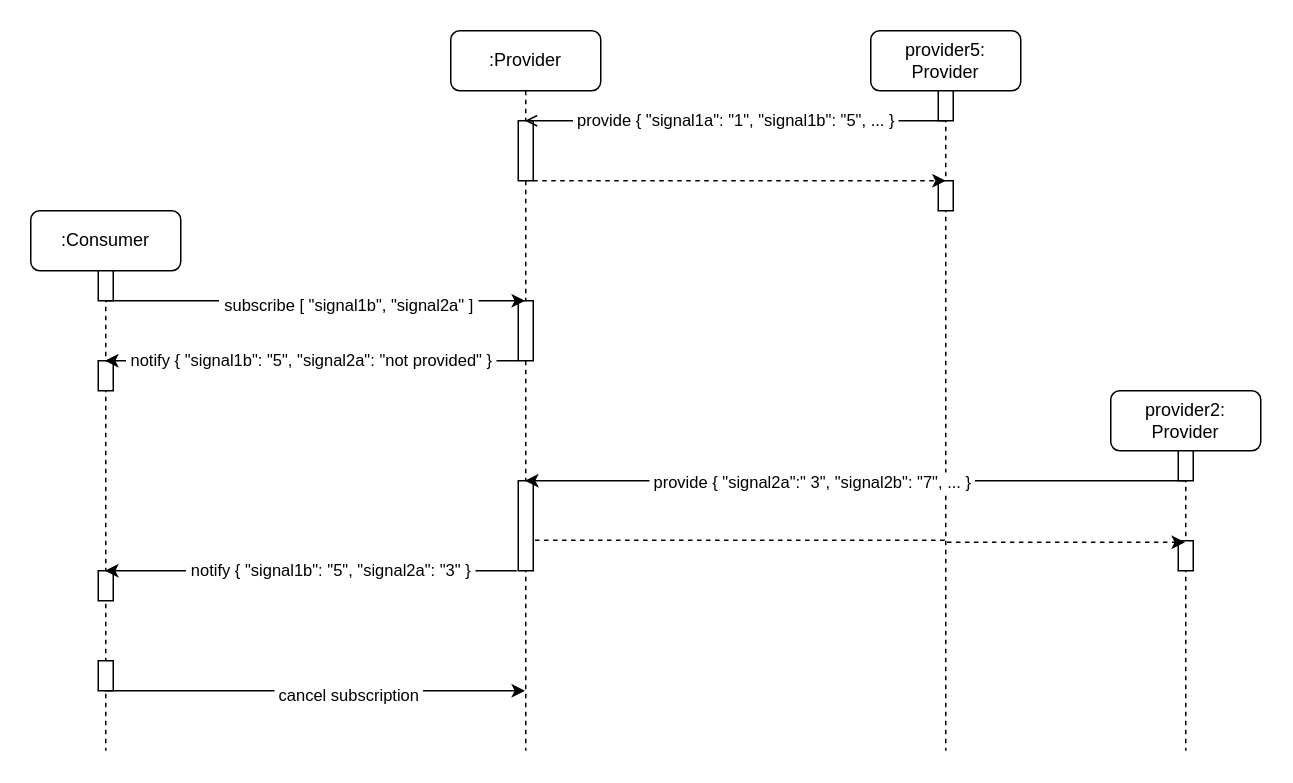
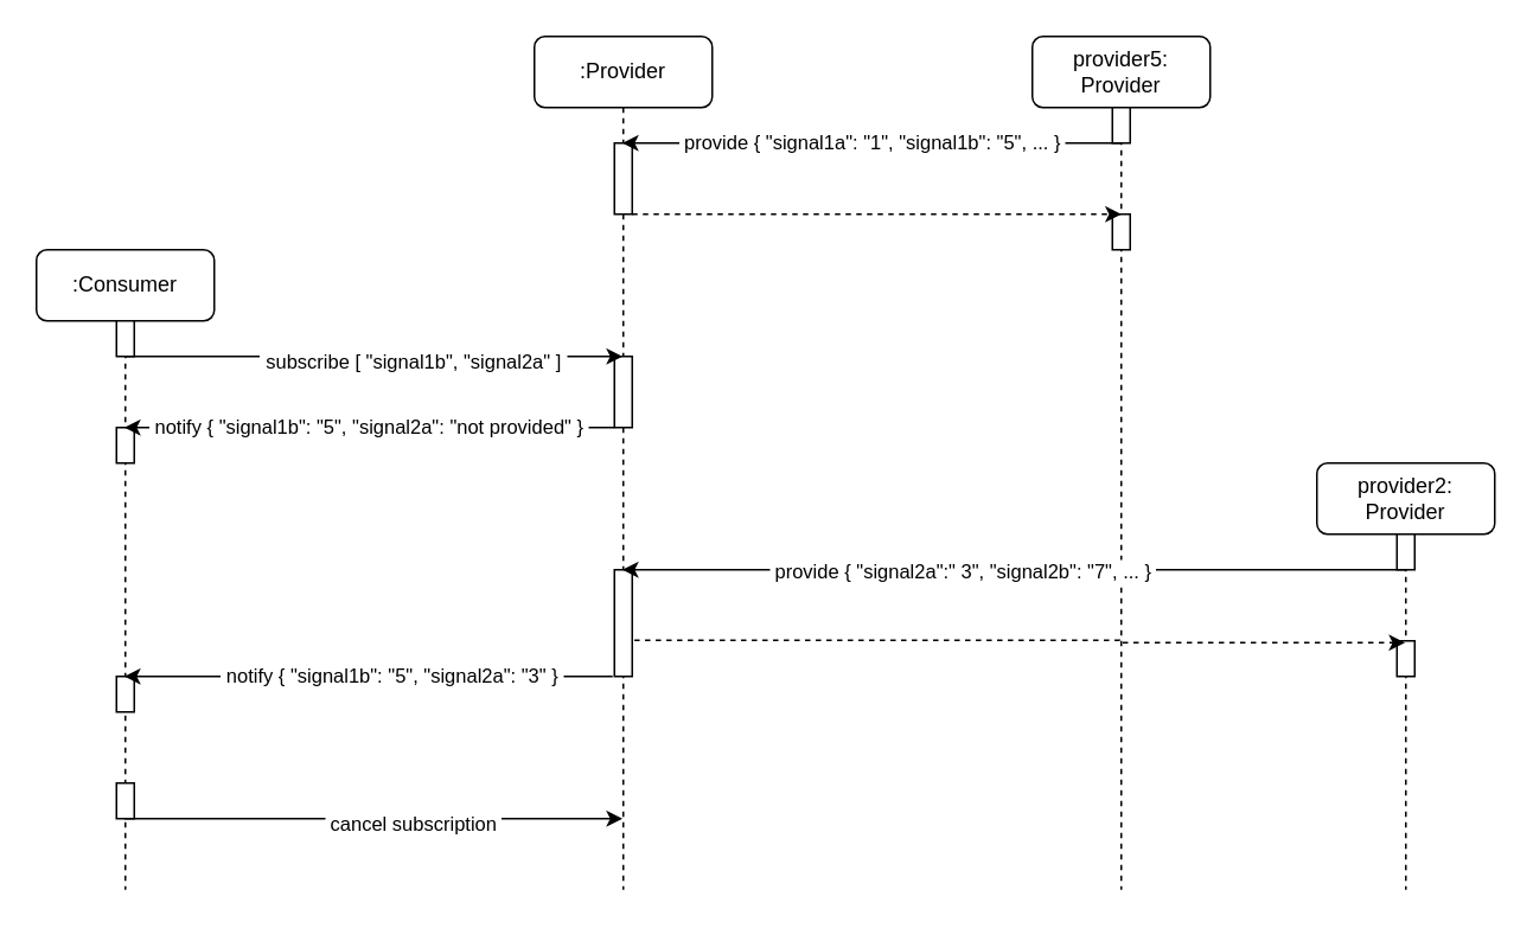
  <mxCell id="0" />
  <mxCell id="1" parent="0" />
  <mxCell id="2" value=":Provider" style="shape=umlLifeline;perimeter=lifelinePerimeter;whiteSpace=wrap;html=1;container=1;collapsible=0;recursiveResize=0;outlineConnect=0;rounded=1;" vertex="1" parent="1"><mxGeometry x="300" y="20" width="100" height="480" as="geometry" /></mxCell>
  <mxCell id="3" value="" style="html=1;points=[];perimeter=orthogonalPerimeter;" vertex="1" parent="2"><mxGeometry x="45" y="60" width="10" height="40" as="geometry" /></mxCell>
  <mxCell id="4" value="" style="html=1;points=[];perimeter=orthogonalPerimeter;" vertex="1" parent="2"><mxGeometry x="45" y="180" width="10" height="40" as="geometry" /></mxCell>
  <mxCell id="5" value="" style="html=1;points=[];perimeter=orthogonalPerimeter;" vertex="1" parent="2"><mxGeometry x="45" y="300" width="10" height="60" as="geometry" /></mxCell>
  <mxCell id="6" style="edgeStyle=orthogonalEdgeStyle;rounded=0;orthogonalLoop=1;jettySize=auto;html=1;" edge="1" parent="1"><mxGeometry relative="1" as="geometry"><mxPoint x="69.5" y="200" as="sourcePoint" /><mxPoint x="349.5" y="200" as="targetPoint" /><Array as="points"><mxPoint x="140" y="200" /><mxPoint x="140" y="200" /></Array></mxGeometry></mxCell>
  <mxCell id="7" value="&amp;nbsp;subscribe [ &quot;signal1b&quot;, &quot;signal2a&quot; ]&amp;nbsp;" style="edgeLabel;html=1;align=center;verticalAlign=middle;resizable=0;points=[];" vertex="1" connectable="0" parent="6"><mxGeometry x="0.158" y="-2" relative="1" as="geometry"><mxPoint as="offset" /></mxGeometry></mxCell>
  <mxCell id="8" value=":Consumer" style="shape=umlLifeline;perimeter=lifelinePerimeter;whiteSpace=wrap;html=1;container=1;collapsible=0;recursiveResize=0;outlineConnect=0;rounded=1;" vertex="1" parent="1"><mxGeometry x="20" y="140" width="100" height="360" as="geometry" /></mxCell>
  <mxCell id="9" value="" style="html=1;points=[];perimeter=orthogonalPerimeter;" vertex="1" parent="8"><mxGeometry x="45" y="40" width="10" height="20" as="geometry" /></mxCell>
  <mxCell id="10" value="" style="html=1;points=[];perimeter=orthogonalPerimeter;" vertex="1" parent="8"><mxGeometry x="45" y="100" width="10" height="20" as="geometry" /></mxCell>
  <mxCell id="11" value="" style="html=1;points=[];perimeter=orthogonalPerimeter;" vertex="1" parent="8"><mxGeometry x="45" y="240" width="10" height="20" as="geometry" /></mxCell>
  <mxCell id="12" value="" style="html=1;points=[];perimeter=orthogonalPerimeter;" vertex="1" parent="8"><mxGeometry x="45" y="300" width="10" height="20" as="geometry" /></mxCell>
- <mxCell id="13" value="&amp;nbsp;provide { &quot;signal1a&quot;: &quot;1&quot;, &quot;signal1b&quot;: &quot;5&quot;, ... }&amp;nbsp;" style="edgeStyle=orthogonalEdgeStyle;rounded=0;orthogonalLoop=1;jettySize=auto;html=1;endArrow=open;" edge="1" parent="1" source="14" target="2"><mxGeometry relative="1" as="geometry"><Array as="points"><mxPoint x="420" y="80" /><mxPoint x="420" y="80" /></Array></mxGeometry></mxCell>
+ <mxCell id="13" value="&amp;nbsp;provide { &quot;signal1a&quot;: &quot;1&quot;, &quot;signal1b&quot;: &quot;5&quot;, ... }&amp;nbsp;" style="edgeStyle=orthogonalEdgeStyle;rounded=0;orthogonalLoop=1;jettySize=auto;html=1;" edge="1" parent="1" source="14" target="2"><mxGeometry relative="1" as="geometry"><Array as="points"><mxPoint x="420" y="80" /><mxPoint x="420" y="80" /></Array></mxGeometry></mxCell>
  <mxCell id="14" value="provider5:&lt;br&gt;Provider" style="shape=umlLifeline;perimeter=lifelinePerimeter;whiteSpace=wrap;html=1;container=1;collapsible=0;recursiveResize=0;outlineConnect=0;rounded=1;" vertex="1" parent="1"><mxGeometry x="580" y="20" width="100" height="480" as="geometry" /></mxCell>
  <mxCell id="15" value="" style="html=1;points=[];perimeter=orthogonalPerimeter;" vertex="1" parent="14"><mxGeometry x="45" y="40" width="10" height="20" as="geometry" /></mxCell>
  <mxCell id="16" value="" style="html=1;points=[];perimeter=orthogonalPerimeter;" vertex="1" parent="14"><mxGeometry x="45" y="100" width="10" height="20" as="geometry" /></mxCell>
  <mxCell id="17" style="edgeStyle=orthogonalEdgeStyle;rounded=0;orthogonalLoop=1;jettySize=auto;html=1;" edge="1" parent="1" source="19"><mxGeometry relative="1" as="geometry"><mxPoint x="349.5" y="320" as="targetPoint" /><Array as="points"><mxPoint x="430" y="320" /><mxPoint x="430" y="320" /></Array></mxGeometry></mxCell>
  <mxCell id="18" value="&amp;nbsp;provide { &quot;signal2a&quot;:&quot; 3&quot;, &quot;signal2b&quot;: &quot;7&quot;, ... }&amp;nbsp;" style="edgeLabel;html=1;align=center;verticalAlign=middle;resizable=0;points=[];" vertex="1" connectable="0" parent="17"><mxGeometry x="0.134" relative="1" as="geometry"><mxPoint as="offset" /></mxGeometry></mxCell>
  <mxCell id="19" value="provider2:&lt;br&gt;Provider" style="shape=umlLifeline;perimeter=lifelinePerimeter;whiteSpace=wrap;html=1;container=1;collapsible=0;recursiveResize=0;outlineConnect=0;rounded=1;" vertex="1" parent="1"><mxGeometry x="740" y="260" width="100" height="240" as="geometry" /></mxCell>
  <mxCell id="20" value="" style="html=1;points=[];perimeter=orthogonalPerimeter;" vertex="1" parent="19"><mxGeometry x="45" y="40" width="10" height="20" as="geometry" /></mxCell>
  <mxCell id="21" value="" style="html=1;points=[];perimeter=orthogonalPerimeter;" vertex="1" parent="19"><mxGeometry x="45" y="100" width="10" height="20" as="geometry" /></mxCell>
  <mxCell id="22" style="edgeStyle=orthogonalEdgeStyle;rounded=0;orthogonalLoop=1;jettySize=auto;html=1;dashed=1;" edge="1" parent="1" source="3"><mxGeometry relative="1" as="geometry"><mxPoint x="630" y="120" as="targetPoint" /><Array as="points"><mxPoint x="630" y="120" /></Array></mxGeometry></mxCell>
  <mxCell id="23" style="edgeStyle=orthogonalEdgeStyle;rounded=0;orthogonalLoop=1;jettySize=auto;html=1;dashed=1;exitX=1.12;exitY=0.66;exitDx=0;exitDy=0;exitPerimeter=0;" edge="1" parent="1" source="5" target="19"><mxGeometry relative="1" as="geometry"><mxPoint x="350" y="400" as="sourcePoint" /><mxPoint x="629" y="360" as="targetPoint" /><Array as="points"><mxPoint x="629" y="360" /><mxPoint x="629" y="361" /></Array></mxGeometry></mxCell>
  <mxCell id="24" value="&amp;nbsp;notify { &quot;signal1b&quot;: &quot;5&quot;, &quot;signal2a&quot;: &quot;3&quot; }&amp;nbsp;" style="edgeStyle=orthogonalEdgeStyle;rounded=0;orthogonalLoop=1;jettySize=auto;html=1;exitX=0;exitY=1.033;exitDx=0;exitDy=0;exitPerimeter=0;" edge="1" parent="1"><mxGeometry x="-0.097" relative="1" as="geometry"><mxPoint x="344" y="379.98" as="sourcePoint" /><mxPoint x="69.5" y="380" as="targetPoint" /><Array as="points"><mxPoint x="150" y="380" /><mxPoint x="150" y="380" /></Array><mxPoint as="offset" /></mxGeometry></mxCell>
  <mxCell id="25" style="edgeStyle=orthogonalEdgeStyle;rounded=0;orthogonalLoop=1;jettySize=auto;html=1;" edge="1" parent="1"><mxGeometry relative="1" as="geometry"><mxPoint x="69.5" y="460" as="sourcePoint" /><mxPoint x="349.5" y="460" as="targetPoint" /><Array as="points"><mxPoint x="150" y="460" /><mxPoint x="150" y="460" /></Array></mxGeometry></mxCell>
  <mxCell id="26" value="&amp;nbsp;cancel subscription&amp;nbsp;" style="edgeLabel;html=1;align=center;verticalAlign=middle;resizable=0;points=[];" vertex="1" connectable="0" parent="25"><mxGeometry x="0.158" y="-2" relative="1" as="geometry"><mxPoint as="offset" /></mxGeometry></mxCell>
  <mxCell id="27" value="&amp;nbsp;notify { &quot;signal1b&quot;: &quot;5&quot;, &quot;signal2a&quot;: &quot;not provided&quot; }&amp;nbsp;" style="edgeStyle=orthogonalEdgeStyle;rounded=0;orthogonalLoop=1;jettySize=auto;html=1;" edge="1" parent="1" source="4"><mxGeometry relative="1" as="geometry"><mxPoint x="350.5" y="240" as="sourcePoint" /><mxPoint x="69.5" y="240" as="targetPoint" /><Array as="points"><mxPoint x="130" y="240" /><mxPoint x="130" y="240" /></Array></mxGeometry></mxCell>
